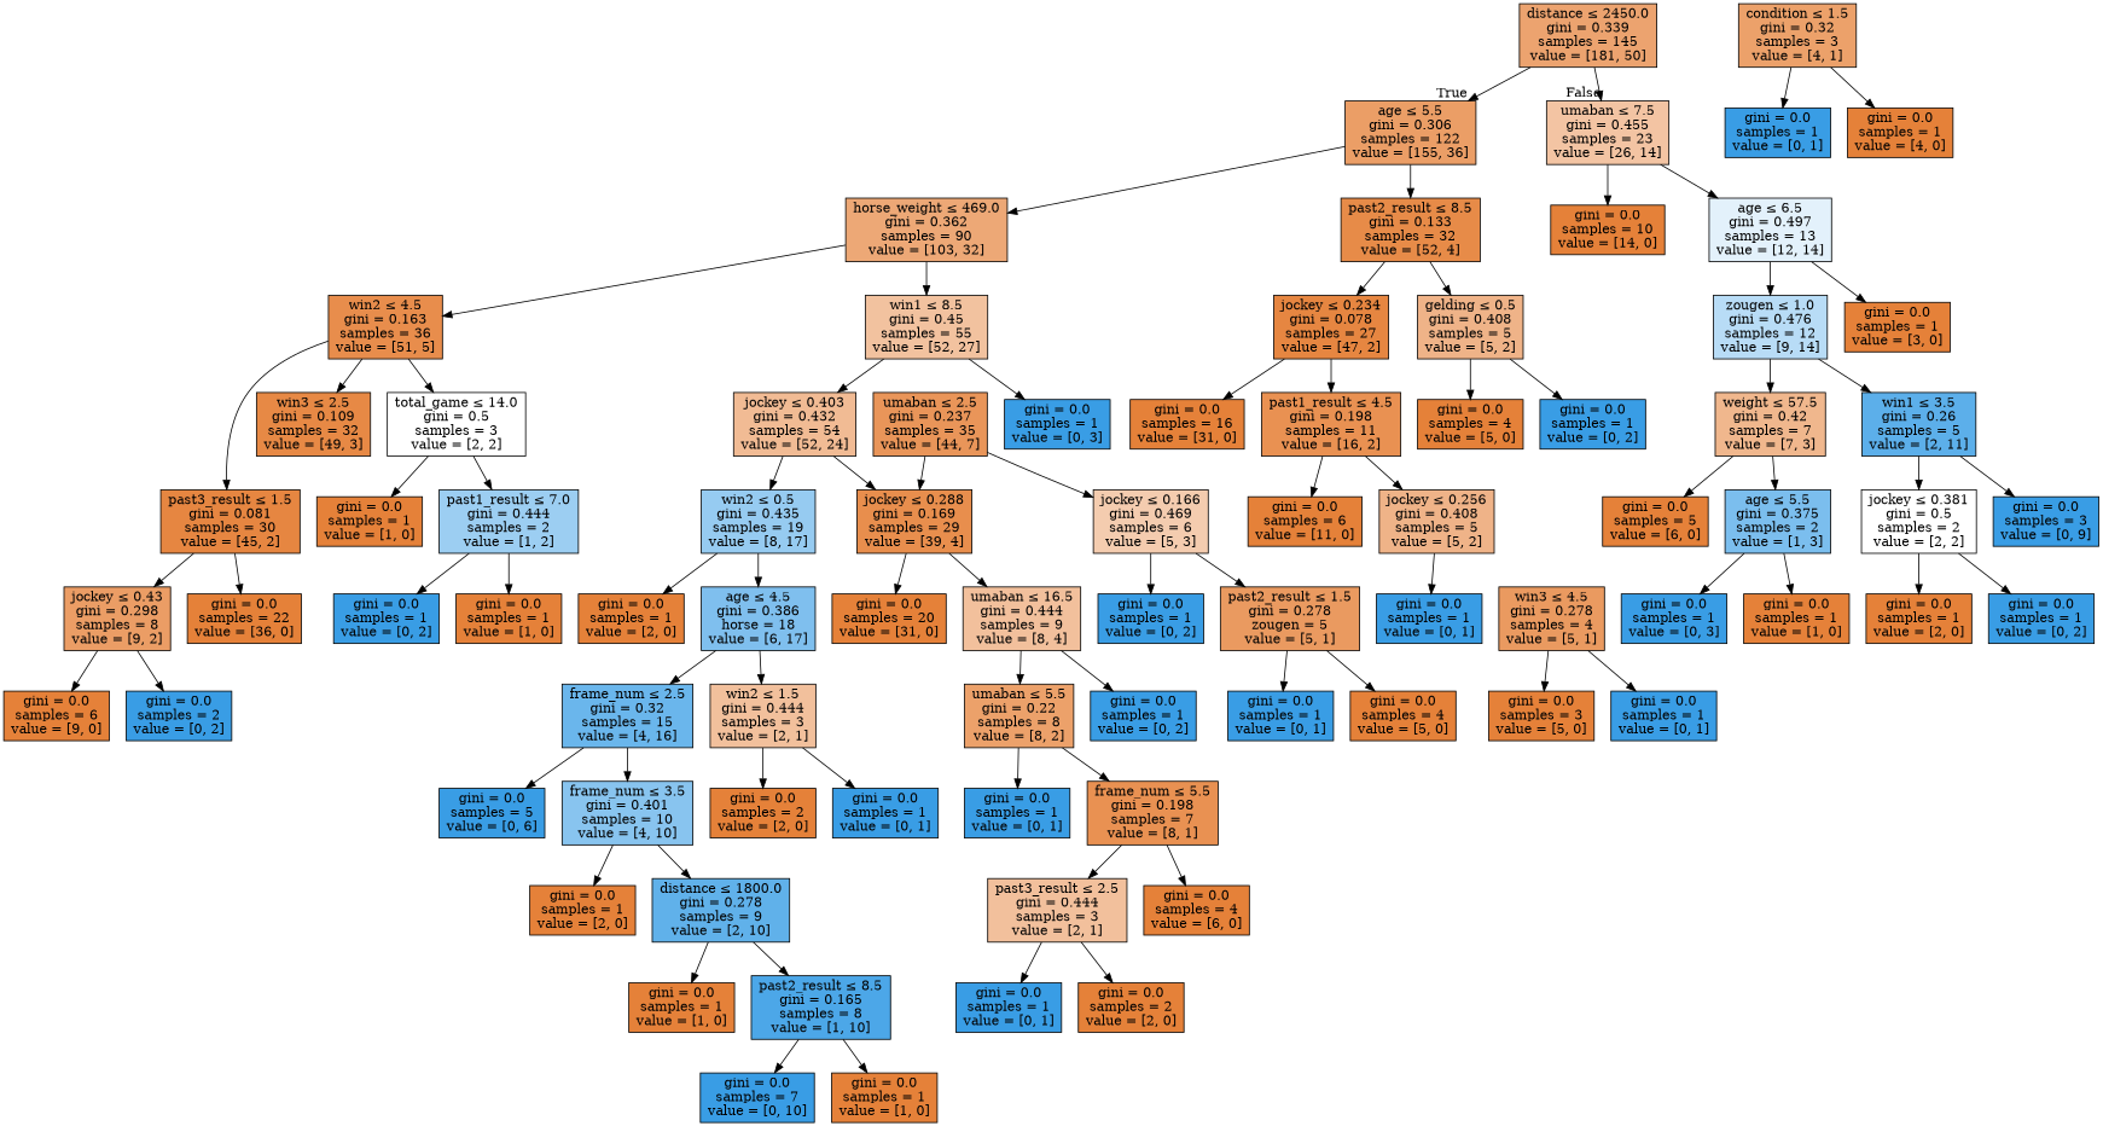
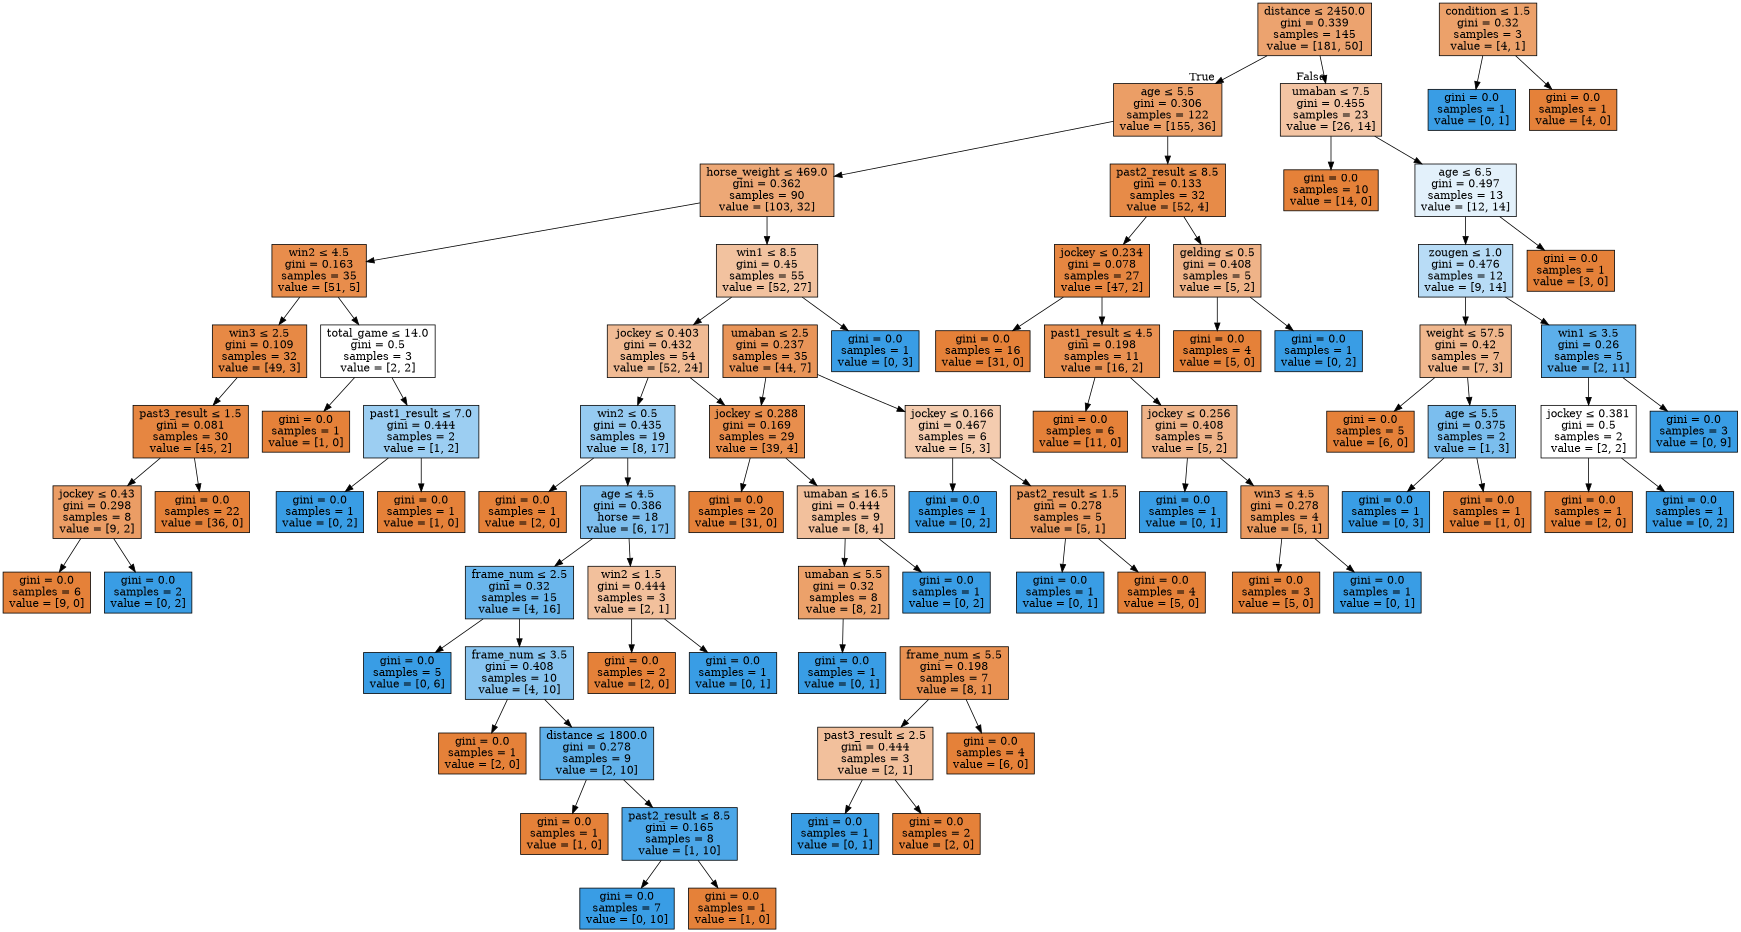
  digraph {
    node [color=black fillcolor="#e58139ff" shape=box style=filled]
    n1 [fillcolor="#e58139b9" label=<distance &le; 2450.0<br/>gini = 0.339<br/>samples = 145<br/>value = [181, 50]>]
    n2 [fillcolor="#e58139c4" label=<age &le; 5.5<br/>gini = 0.306<br/>samples = 122<br/>value = [155, 36]>]
    n3 [fillcolor="#e5813976" label=<umaban &le; 7.5<br/>gini = 0.455<br/>samples = 23<br/>value = [26, 14]>]
    n4 [fillcolor="#e58139b0" label=<horse_weight &le; 469.0<br/>gini = 0.362<br/>samples = 90<br/>value = [103, 32]>]
    n5 [fillcolor="#e58139eb" label=<past2_result &le; 8.5<br/>gini = 0.133<br/>samples = 32<br/>value = [52, 4]>]
    n6 [label=<gini = 0.0<br/>samples = 10<br/>value = [14, 0]>]
    n7 [fillcolor="#399de524" label=<age &le; 6.5<br/>gini = 0.497<br/>samples = 13<br/>value = [12, 14]>]
-   n8 [fillcolor="#e58139e6" label=<win2 &le; 4.5<br/>gini = 0.163<br/>samples = 36<br/>value = [51, 5]>]
+   n8 [fillcolor="#e58139e6" label=<win2 &le; 4.5<br/>gini = 0.163<br/>samples = 35<br/>value = [51, 5]>]
    n9 [fillcolor="#e581397b" label=<win1 &le; 8.5<br/>gini = 0.45<br/>samples = 55<br/>value = [52, 27]>]
    n10 [fillcolor="#e58139f4" label=<jockey &le; 0.234<br/>gini = 0.078<br/>samples = 27<br/>value = [47, 2]>]
    n11 [fillcolor="#e5813999" label=<gelding &le; 0.5<br/>gini = 0.408<br/>samples = 5<br/>value = [5, 2]>]
    n12 [fillcolor="#e58139ef" label=<win3 &le; 2.5<br/>gini = 0.109<br/>samples = 32<br/>value = [49, 3]>]
    n13 [fillcolor="#e5813900" label=<total_game &le; 14.0<br/>gini = 0.5<br/>samples = 3<br/>value = [2, 2]>]
    n14 [fillcolor="#e5813989" label=<jockey &le; 0.403<br/>gini = 0.432<br/>samples = 54<br/>value = [52, 24]>]
    n15 [fillcolor="#399de5ff" label=<gini = 0.0<br/>samples = 1<br/>value = [0, 3]>]
    n16 [fillcolor="#e58139f4" label=<past3_result &le; 1.5<br/>gini = 0.081<br/>samples = 30<br/>value = [45, 2]>]
    n17 [label=<gini = 0.0<br/>samples = 1<br/>value = [1, 0]>]
    n18 [fillcolor="#399de57f" label=<past1_result &le; 7.0<br/>gini = 0.444<br/>samples = 2<br/>value = [1, 2]>]
    n19 [fillcolor="#e58139c6" label=<jockey &le; 0.43<br/>gini = 0.298<br/>samples = 8<br/>value = [9, 2]>]
    n20 [label=<gini = 0.0<br/>samples = 22<br/>value = [36, 0]>]
    n21 [fillcolor="#e58139bf" label=<condition &le; 1.5<br/>gini = 0.32<br/>samples = 3<br/>value = [4, 1]>]
    n22 [fillcolor="#399de5ff" label=<gini = 0.0<br/>samples = 1<br/>value = [0, 1]>]
    n23 [label=<gini = 0.0<br/>samples = 1<br/>value = [4, 0]>]
    n24 [label=<gini = 0.0<br/>samples = 6<br/>value = [9, 0]>]
    n25 [fillcolor="#399de5ff" label=<gini = 0.0<br/>samples = 2<br/>value = [0, 2]>]
    n26 [fillcolor="#399de5ff" label=<gini = 0.0<br/>samples = 1<br/>value = [0, 2]>]
    n27 [label=<gini = 0.0<br/>samples = 1<br/>value = [1, 0]>]
    n28 [fillcolor="#399de587" label=<win2 &le; 0.5<br/>gini = 0.435<br/>samples = 19<br/>value = [8, 17]>]
    n29 [fillcolor="#e58139e5" label=<jockey &le; 0.288<br/>gini = 0.169<br/>samples = 29<br/>value = [39, 4]>]
    n30 [fillcolor="#e58139d6" label=<umaban &le; 2.5<br/>gini = 0.237<br/>samples = 35<br/>value = [44, 7]>]
-   n31 [fillcolor="#e5813966" label=<jockey &le; 0.166<br/>gini = 0.469<br/>samples = 6<br/>value = [5, 3]>]
+   n31 [fillcolor="#e5813966" label=<jockey &le; 0.166<br/>gini = 0.467<br/>samples = 6<br/>value = [5, 3]>]
    n32 [label=<gini = 0.0<br/>samples = 1<br/>value = [2, 0]>]
    n33 [fillcolor="#399de5a5" label=<age &le; 4.5<br/>gini = 0.386<br/>horse = 18<br/>value = [6, 17]>]
    n34 [fillcolor="#399de5ff" label=<gini = 0.0<br/>samples = 1<br/>value = [0, 2]>]
-   n35 [fillcolor="#e58139cc" label=<past2_result &le; 1.5<br/>gini = 0.278<br/>zougen = 5<br/>value = [5, 1]>]
+   n35 [fillcolor="#e58139cc" label=<past2_result &le; 1.5<br/>gini = 0.278<br/>samples = 5<br/>value = [5, 1]>]
    n36 [label=<gini = 0.0<br/>samples = 20<br/>value = [31, 0]>]
    n37 [fillcolor="#e581397f" label=<umaban &le; 16.5<br/>gini = 0.444<br/>samples = 9<br/>value = [8, 4]>]
    n38 [fillcolor="#399de5ff" label=<gini = 0.0<br/>samples = 1<br/>value = [0, 1]>]
    n39 [label=<gini = 0.0<br/>samples = 4<br/>value = [5, 0]>]
-   n40 [fillcolor="#e58139bf" label=<umaban &le; 5.5<br/>gini = 0.22<br/>samples = 8<br/>value = [8, 2]>]
+   n40 [fillcolor="#e58139bf" label=<umaban &le; 5.5<br/>gini = 0.32<br/>samples = 8<br/>value = [8, 2]>]
    n41 [fillcolor="#399de5ff" label=<gini = 0.0<br/>samples = 1<br/>value = [0, 2]>]
    n42 [fillcolor="#399de5ff" label=<gini = 0.0<br/>samples = 1<br/>value = [0, 1]>]
    n43 [fillcolor="#e58139df" label=<frame_num &le; 5.5<br/>gini = 0.198<br/>samples = 7<br/>value = [8, 1]>]
    n44 [fillcolor="#e581397f" label=<past3_result &le; 2.5<br/>gini = 0.444<br/>samples = 3<br/>value = [2, 1]>]
    n45 [label=<gini = 0.0<br/>samples = 4<br/>value = [6, 0]>]
    n46 [fillcolor="#399de5ff" label=<gini = 0.0<br/>samples = 1<br/>value = [0, 1]>]
    n47 [label=<gini = 0.0<br/>samples = 2<br/>value = [2, 0]>]
    n48 [fillcolor="#399de5bf" label=<frame_num &le; 2.5<br/>gini = 0.32<br/>samples = 15<br/>value = [4, 16]>]
    n49 [fillcolor="#e581397f" label=<win2 &le; 1.5<br/>gini = 0.444<br/>samples = 3<br/>value = [2, 1]>]
    n50 [fillcolor="#399de5ff" label=<gini = 0.0<br/>samples = 5<br/>value = [0, 6]>]
-   n51 [fillcolor="#399de599" label=<frame_num &le; 3.5<br/>gini = 0.401<br/>samples = 10<br/>value = [4, 10]>]
+   n51 [fillcolor="#399de599" label=<frame_num &le; 3.5<br/>gini = 0.408<br/>samples = 10<br/>value = [4, 10]>]
    n52 [label=<gini = 0.0<br/>samples = 2<br/>value = [2, 0]>]
    n53 [fillcolor="#399de5ff" label=<gini = 0.0<br/>samples = 1<br/>value = [0, 1]>]
    n54 [label=<gini = 0.0<br/>samples = 1<br/>value = [2, 0]>]
    n55 [fillcolor="#399de5cc" label=<distance &le; 1800.0<br/>gini = 0.278<br/>samples = 9<br/>value = [2, 10]>]
    n56 [label=<gini = 0.0<br/>samples = 1<br/>value = [1, 0]>]
    n57 [fillcolor="#399de5e6" label=<past2_result &le; 8.5<br/>gini = 0.165<br/>samples = 8<br/>value = [1, 10]>]
    n58 [fillcolor="#399de5ff" label=<gini = 0.0<br/>samples = 7<br/>value = [0, 10]>]
    n59 [label=<gini = 0.0<br/>samples = 1<br/>value = [1, 0]>]
    n60 [label=<gini = 0.0<br/>samples = 16<br/>value = [31, 0]>]
    n61 [fillcolor="#e58139df" label=<past1_result &le; 4.5<br/>gini = 0.198<br/>samples = 11<br/>value = [16, 2]>]
    n62 [label=<gini = 0.0<br/>samples = 4<br/>value = [5, 0]>]
    n63 [fillcolor="#399de5ff" label=<gini = 0.0<br/>samples = 1<br/>value = [0, 2]>]
    n64 [label=<gini = 0.0<br/>samples = 6<br/>value = [11, 0]>]
    n65 [fillcolor="#e5813999" label=<jockey &le; 0.256<br/>gini = 0.408<br/>samples = 5<br/>value = [5, 2]>]
    n66 [fillcolor="#399de5ff" label=<gini = 0.0<br/>samples = 1<br/>value = [0, 1]>]
    n67 [fillcolor="#e58139cc" label=<win3 &le; 4.5<br/>gini = 0.278<br/>samples = 4<br/>value = [5, 1]>]
    n68 [label=<gini = 0.0<br/>samples = 3<br/>value = [5, 0]>]
    n69 [fillcolor="#399de5ff" label=<gini = 0.0<br/>samples = 1<br/>value = [0, 1]>]
    n70 [fillcolor="#399de55b" label=<zougen &le; 1.0<br/>gini = 0.476<br/>samples = 12<br/>value = [9, 14]>]
    n71 [label=<gini = 0.0<br/>samples = 1<br/>value = [3, 0]>]
    n72 [fillcolor="#e5813992" label=<weight &le; 57.5<br/>gini = 0.42<br/>samples = 7<br/>value = [7, 3]>]
    n73 [fillcolor="#399de5d1" label=<win1 &le; 3.5<br/>gini = 0.26<br/>samples = 5<br/>value = [2, 11]>]
    n74 [label=<gini = 0.0<br/>samples = 5<br/>value = [6, 0]>]
    n75 [fillcolor="#399de5aa" label=<age &le; 5.5<br/>gini = 0.375<br/>samples = 2<br/>value = [1, 3]>]
    n76 [fillcolor="#e5813900" label=<jockey &le; 0.381<br/>gini = 0.5<br/>samples = 2<br/>value = [2, 2]>]
    n77 [fillcolor="#399de5ff" label=<gini = 0.0<br/>samples = 3<br/>value = [0, 9]>]
    n78 [fillcolor="#399de5ff" label=<gini = 0.0<br/>samples = 1<br/>value = [0, 3]>]
    n79 [label=<gini = 0.0<br/>samples = 1<br/>value = [1, 0]>]
    n80 [label=<gini = 0.0<br/>samples = 1<br/>value = [2, 0]>]
    n81 [fillcolor="#399de5ff" label=<gini = 0.0<br/>samples = 1<br/>value = [0, 2]>]
    n1 -> n2 [headlabel=True labelangle=45 labeldistance=2.5]
    n1 -> n3 [headlabel=False labelangle=-45 labeldistance=2.5]
    n2 -> n4
    n2 -> n5
    n3 -> n6
    n3 -> n7
    n4 -> n8
    n4 -> n9
    n5 -> n10
    n5 -> n11
    n7 -> n70
    n7 -> n71
    n8 -> n12
    n8 -> n13
    n9 -> n14
    n9 -> n15
    n10 -> n60
    n10 -> n61
    n11 -> n62
    n11 -> n63
-   n8 -> n16
+   n12 -> n16
    n13 -> n17
    n13 -> n18
    n14 -> n28
    n14 -> n29
    n16 -> n19
    n16 -> n20
    n18 -> n26
    n18 -> n27
    n19 -> n24
    n19 -> n25
    n21 -> n22
    n21 -> n23
    n28 -> n32
    n28 -> n33
    n29 -> n36
    n29 -> n37
    n30 -> n29
    n30 -> n31
    n31 -> n34
    n31 -> n35
    n33 -> n48
    n33 -> n49
    n35 -> n38
    n35 -> n39
    n37 -> n40
    n37 -> n41
    n40 -> n42
-   n40 -> n43
    n43 -> n44
    n43 -> n45
    n44 -> n46
    n44 -> n47
    n48 -> n50
    n48 -> n51
    n49 -> n52
    n49 -> n53
    n51 -> n54
    n51 -> n55
    n55 -> n56
    n55 -> n57
    n57 -> n58
    n57 -> n59
    n61 -> n64
    n61 -> n65
    n65 -> n66
+   n65 -> n67
    n67 -> n68
    n67 -> n69
    n70 -> n72
    n70 -> n73
    n72 -> n74
    n72 -> n75
    n73 -> n76
    n73 -> n77
    n75 -> n78
    n75 -> n79
    n76 -> n80
    n76 -> n81
  }
